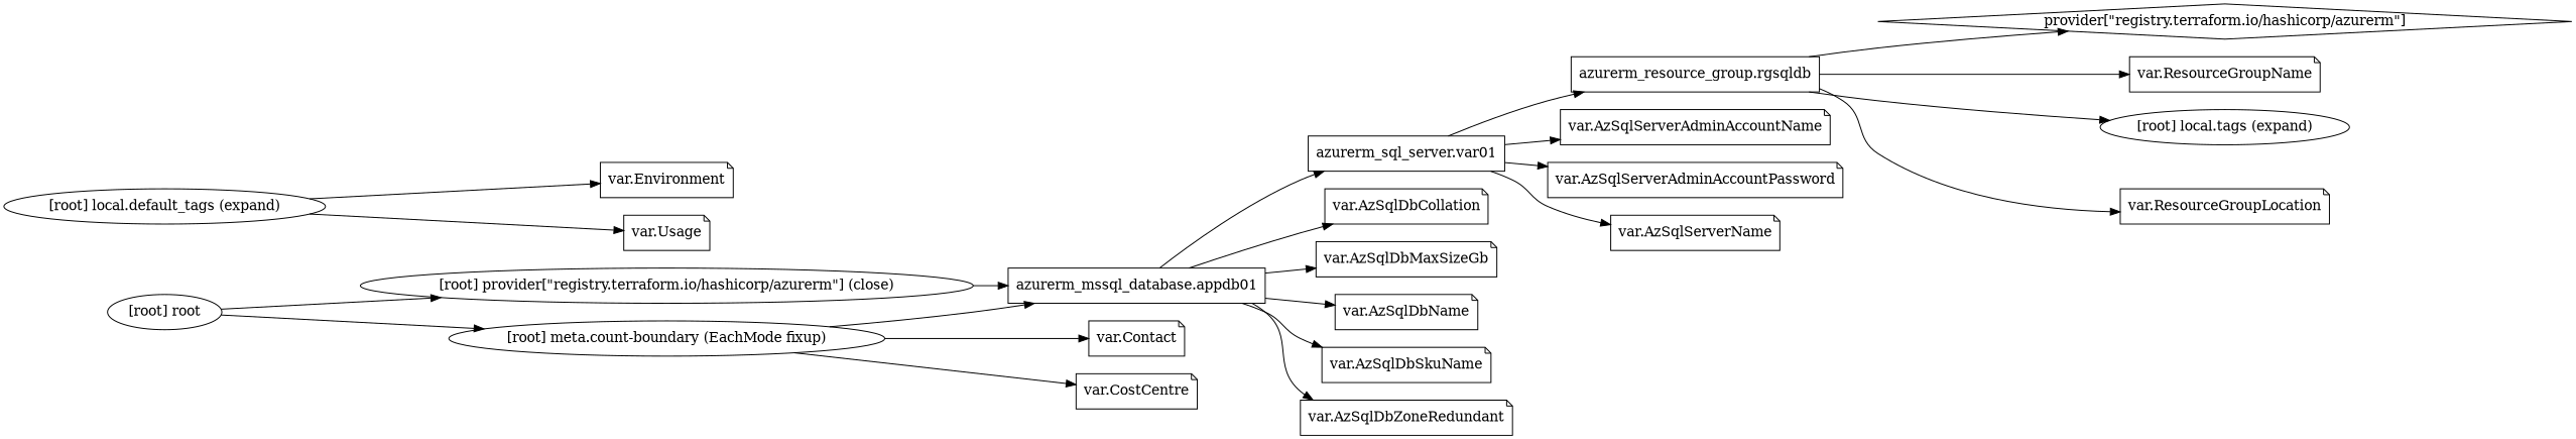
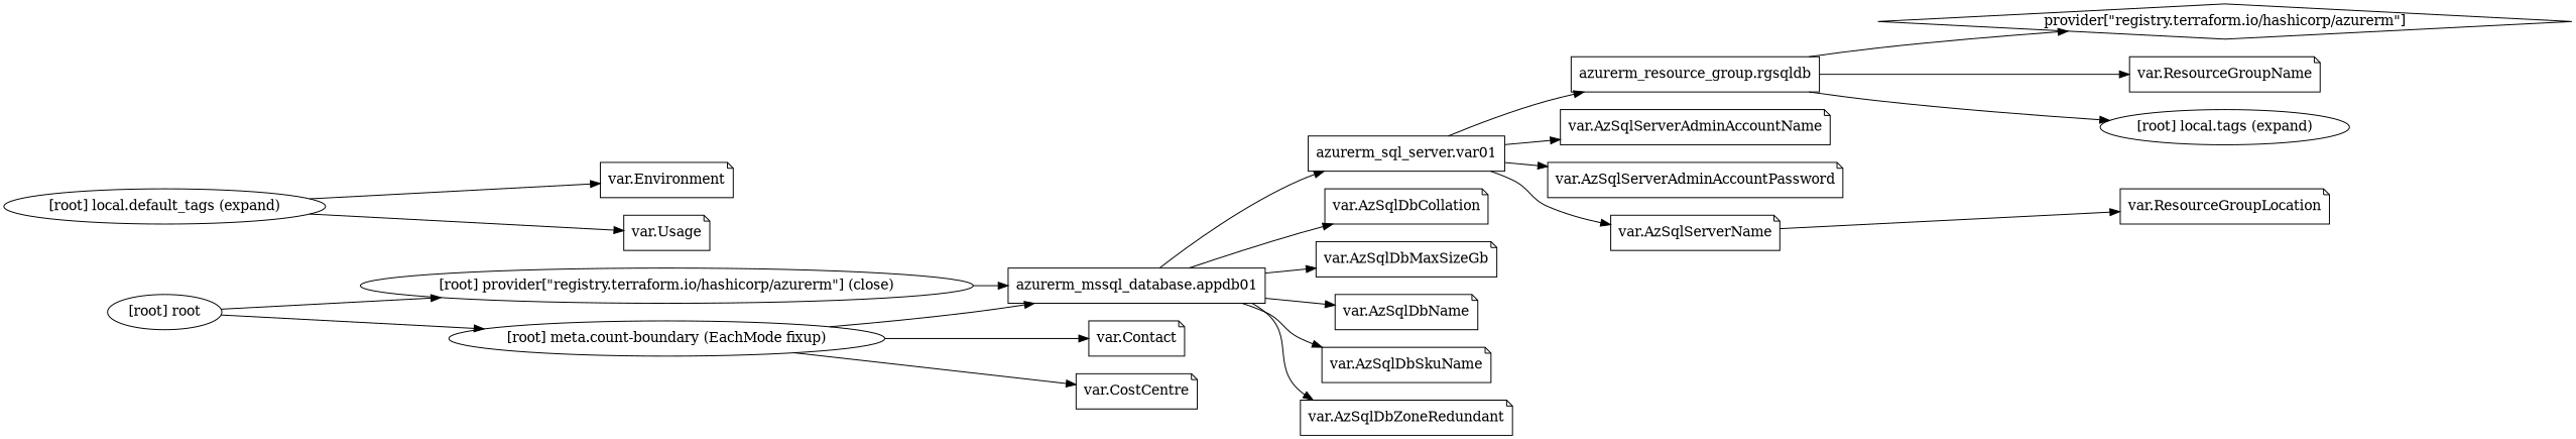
  digraph {
    compound=true
    newrank=true
    rankdir=LR
    node [shape=note]
    n1 [label="azurerm_mssql_database.appdb01" shape=box]
    n2 [label="azurerm_sql_server.var01" shape=box]
    n3 [label="var.AzSqlDbCollation"]
    n4 [label="var.AzSqlDbMaxSizeGb"]
    n5 [label="var.AzSqlDbName"]
    n6 [label="var.AzSqlDbSkuName"]
    n7 [label="var.AzSqlDbZoneRedundant"]
    n8 [label="azurerm_resource_group.rgsqldb" shape=box]
    n9 [label="provider[\"registry.terraform.io/hashicorp/azurerm\"]" shape=diamond]
    n10 [label="var.ResourceGroupLocation"]
    n11 [label="var.ResourceGroupName"]
    "[root] local.tags (expand)" [shape=""]
    n13 [label="var.AzSqlServerAdminAccountName"]
    n14 [label="var.AzSqlServerAdminAccountPassword"]
    n15 [label="var.AzSqlServerName"]
    n16 [label="var.Contact"]
    n17 [label="var.CostCentre"]
    n18 [label="var.Environment"]
    n19 [label="var.Usage"]
    "[root] local.default_tags (expand)" [shape=""]
    "[root] meta.count-boundary (EachMode fixup)" [shape=""]
    "[root] provider[\"registry.terraform.io/hashicorp/azurerm\"] (close)" [shape=""]
    "[root] root" [shape=""]
    subgraph sub_1 {
      n1
      n2
      n3
      n4
      n5
      n6
      n7
      n8
      n9
      n10
      n11
      "[root] local.tags (expand)"
      n13
      n14
      n15
      n16
      n17
      n18
      n19
      "[root] local.default_tags (expand)"
      "[root] meta.count-boundary (EachMode fixup)"
      "[root] provider[\"registry.terraform.io/hashicorp/azurerm\"] (close)"
      "[root] root"
    }
    n1 -> n2
    n1 -> n3
    n1 -> n4
    n1 -> n5
    n1 -> n6
    n1 -> n7
    n2 -> n8
    n2 -> n13
    n2 -> n14
    n2 -> n15
    n8 -> n9
-   n8 -> n10
+   n15 -> n10
    n8 -> n11
    n8 -> "[root] local.tags (expand)"
    "[root] local.default_tags (expand)" -> n18
    "[root] local.default_tags (expand)" -> n19
    "[root] meta.count-boundary (EachMode fixup)" -> n1
    "[root] meta.count-boundary (EachMode fixup)" -> n16
    "[root] meta.count-boundary (EachMode fixup)" -> n17
    "[root] provider[\"registry.terraform.io/hashicorp/azurerm\"] (close)" -> n1
    "[root] root" -> "[root] meta.count-boundary (EachMode fixup)"
    "[root] root" -> "[root] provider[\"registry.terraform.io/hashicorp/azurerm\"] (close)"
  }
